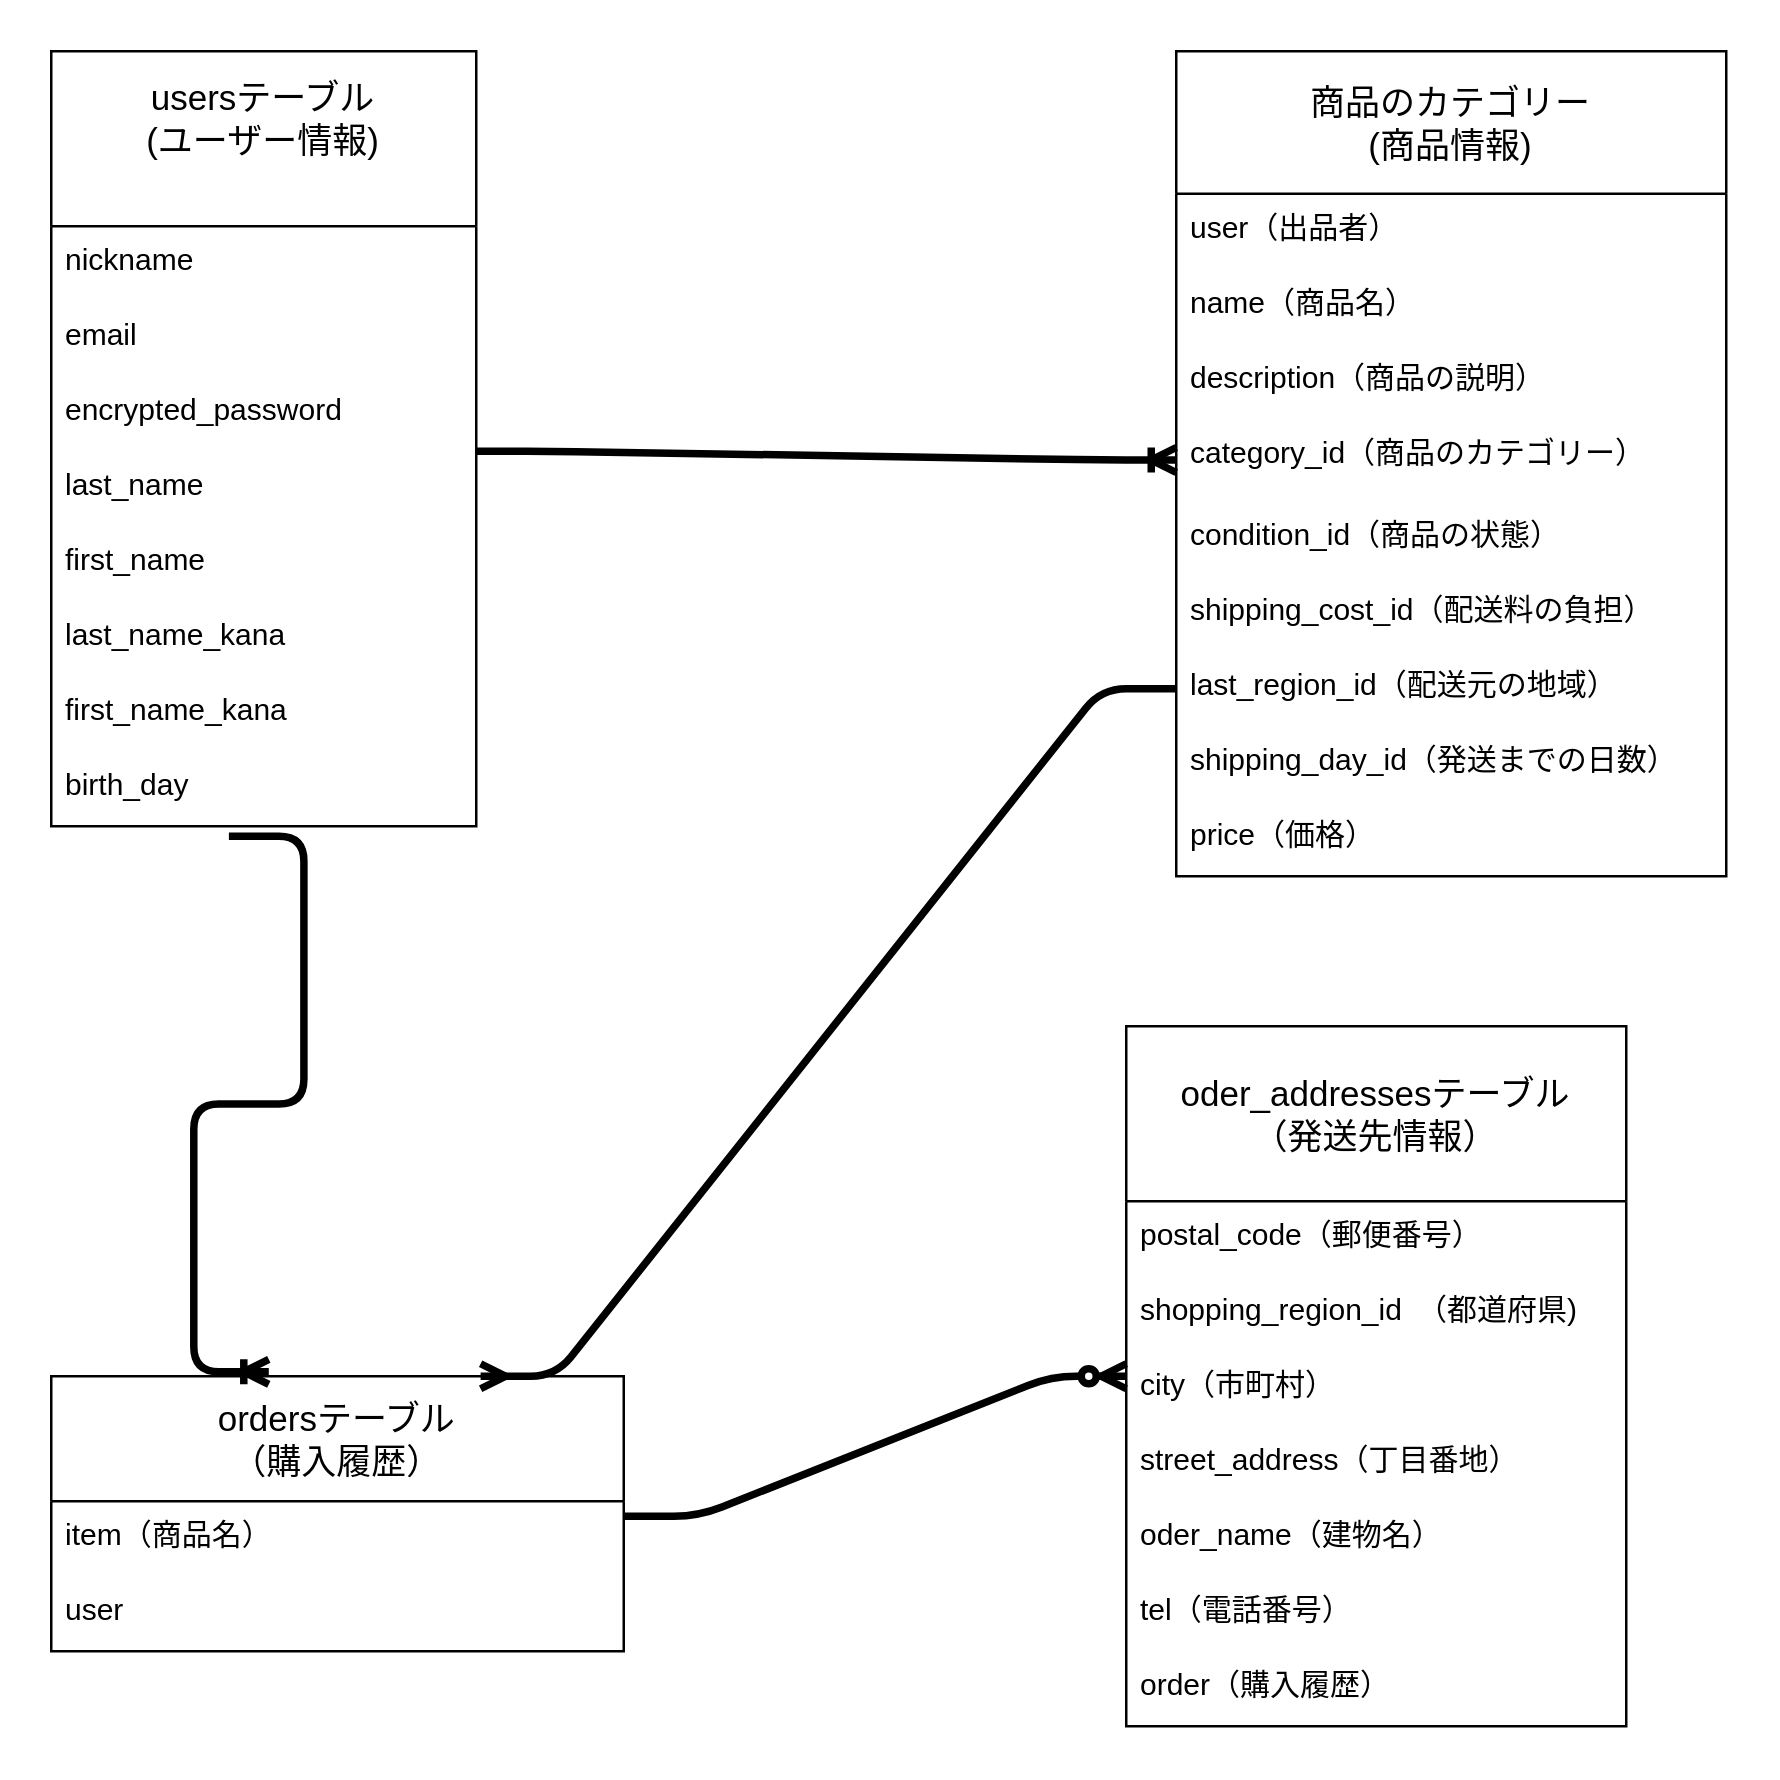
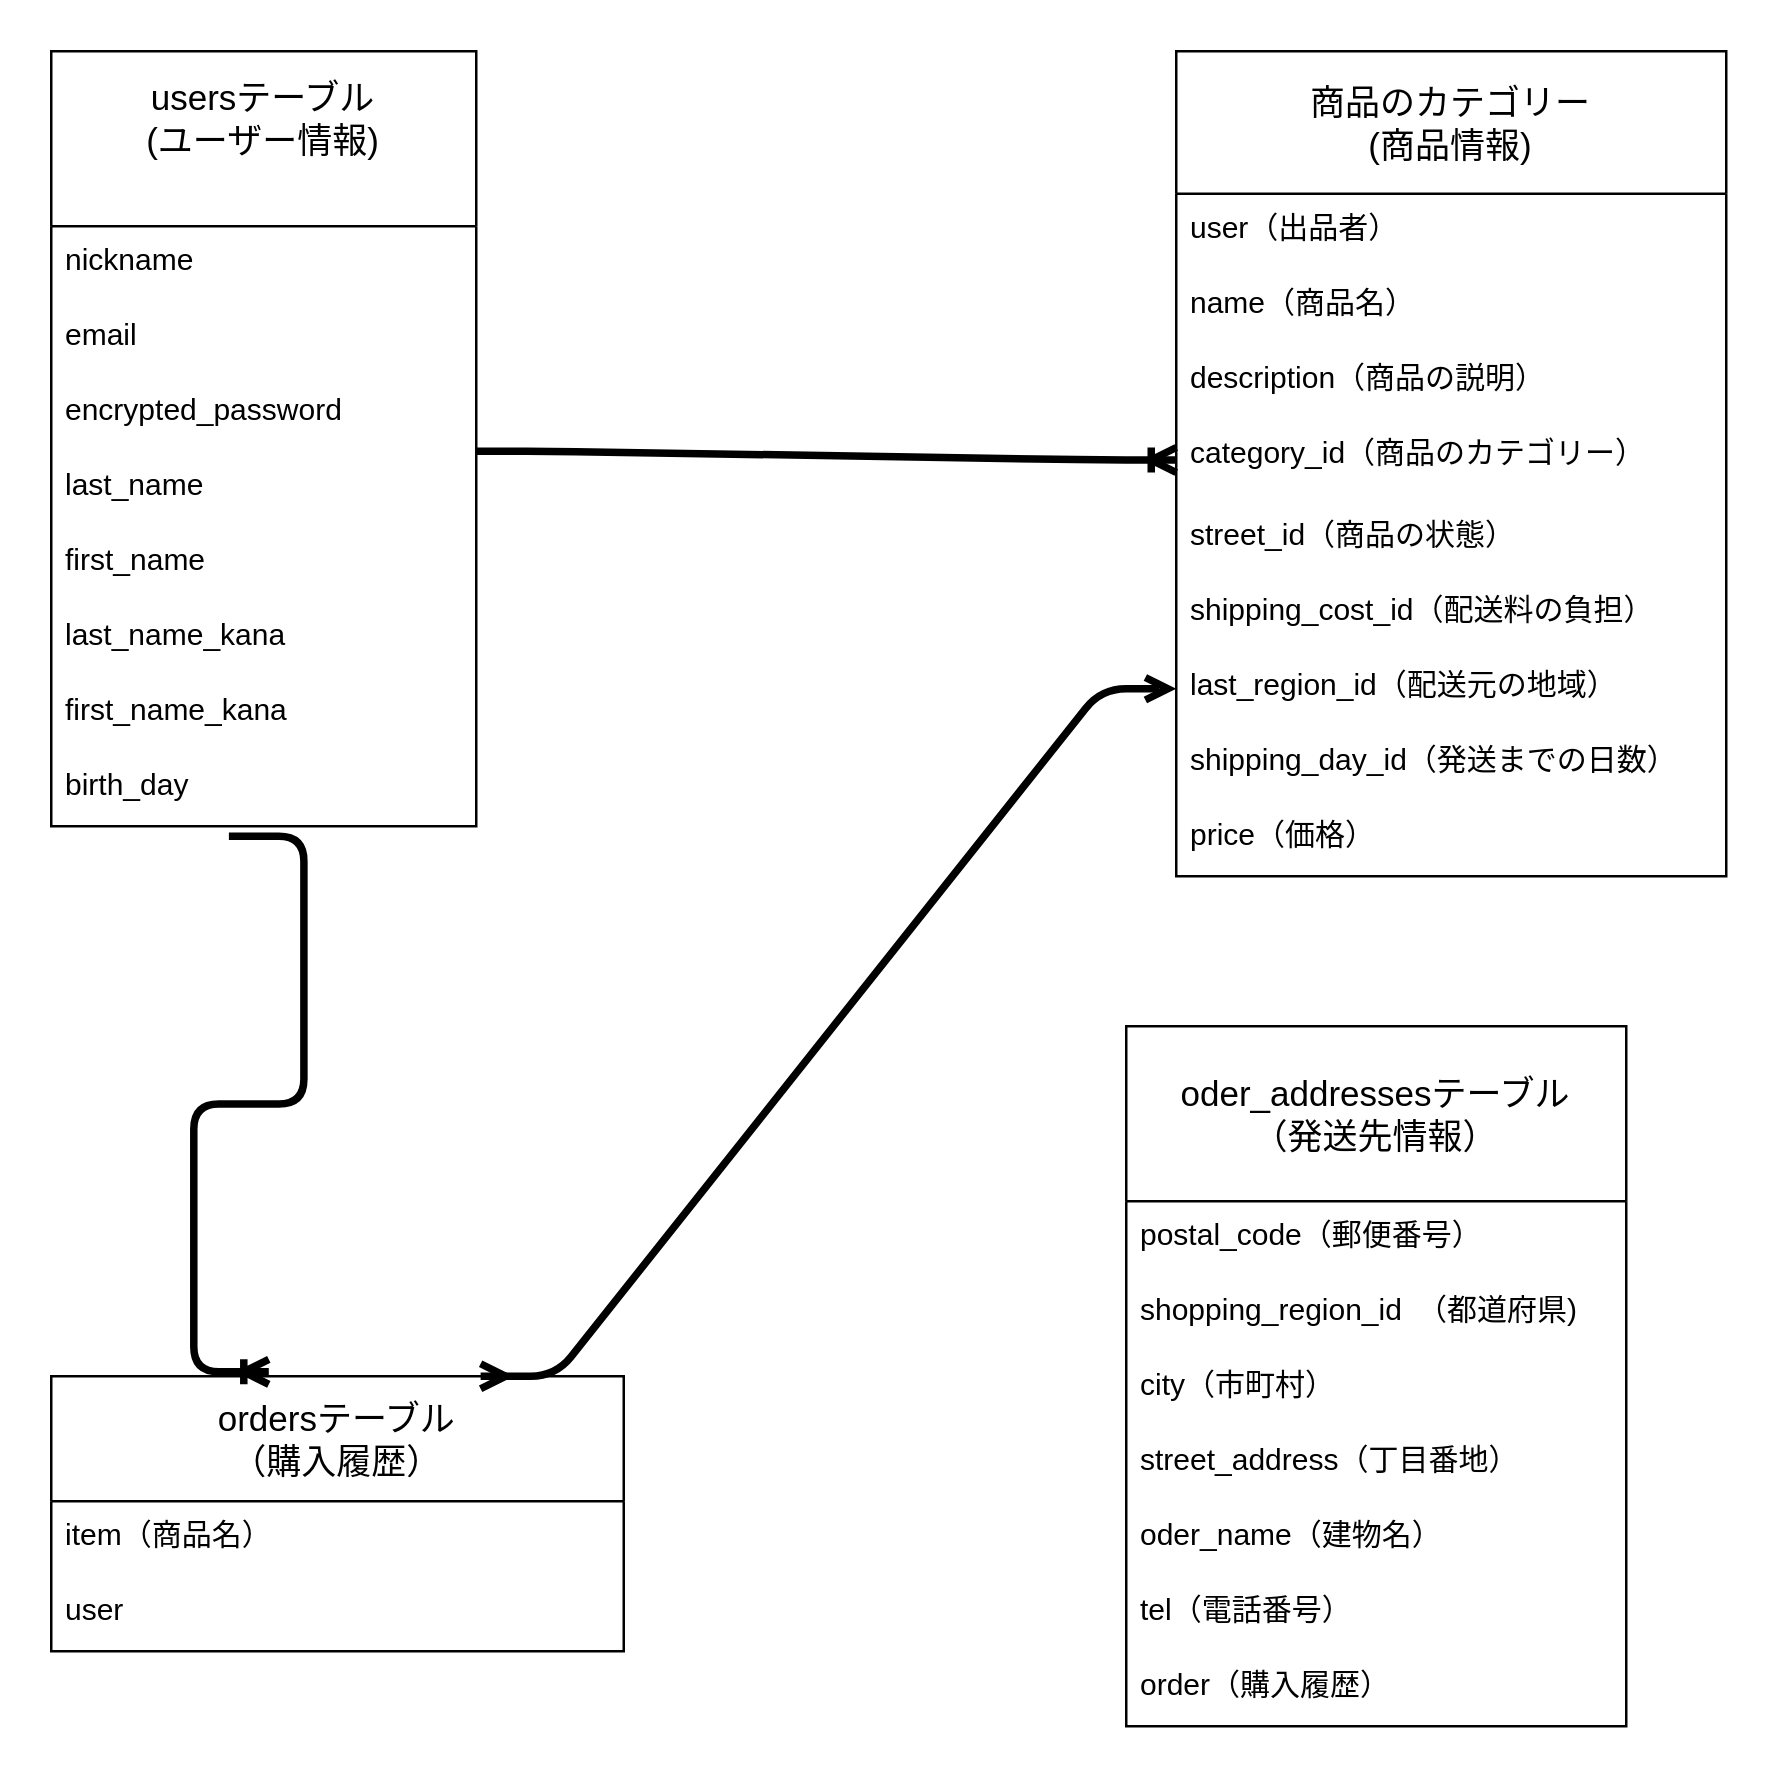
  <mxCell id="0" />
  <mxCell id="1" parent="0" />
  <mxCell id="2" style="edgeStyle=none;html=1;" parent="1" source="3" edge="1"><mxGeometry relative="1" as="geometry"><mxPoint x="100" y="20" as="targetPoint" /></mxGeometry></mxCell>
  <mxCell id="3" value="usersテーブル&#10;(ユーザー情報)&#10;" style="swimlane;fontStyle=0;childLayout=stackLayout;horizontal=1;startSize=70;horizontalStack=0;resizeParent=1;resizeParentMax=0;resizeLast=0;collapsible=1;marginBottom=0;align=center;fontSize=14;" parent="1" vertex="1"><mxGeometry x="20" y="20" width="170" height="310" as="geometry" /></mxCell>
  <mxCell id="4" value="nickname" style="text;strokeColor=none;fillColor=none;spacingLeft=4;spacingRight=4;overflow=hidden;rotatable=0;points=[[0,0.5],[1,0.5]];portConstraint=eastwest;fontSize=12;" parent="3" vertex="1"><mxGeometry y="70" width="170" height="30" as="geometry" /></mxCell>
  <mxCell id="5" value="email" style="text;strokeColor=none;fillColor=none;spacingLeft=4;spacingRight=4;overflow=hidden;rotatable=0;points=[[0,0.5],[1,0.5]];portConstraint=eastwest;fontSize=12;" parent="3" vertex="1"><mxGeometry y="100" width="170" height="30" as="geometry" /></mxCell>
  <mxCell id="6" value="encrypted_password" style="text;strokeColor=none;fillColor=none;spacingLeft=4;spacingRight=4;overflow=hidden;rotatable=0;points=[[0,0.5],[1,0.5]];portConstraint=eastwest;fontSize=12;" parent="3" vertex="1"><mxGeometry y="130" width="170" height="30" as="geometry" /></mxCell>
  <mxCell id="7" value="last_name" style="text;strokeColor=none;fillColor=none;spacingLeft=4;spacingRight=4;overflow=hidden;rotatable=0;points=[[0,0.5],[1,0.5]];portConstraint=eastwest;fontSize=12;" parent="3" vertex="1"><mxGeometry y="160" width="170" height="30" as="geometry" /></mxCell>
  <mxCell id="8" value="first_name" style="text;strokeColor=none;fillColor=none;spacingLeft=4;spacingRight=4;overflow=hidden;rotatable=0;points=[[0,0.5],[1,0.5]];portConstraint=eastwest;fontSize=12;" parent="3" vertex="1"><mxGeometry y="190" width="170" height="30" as="geometry" /></mxCell>
  <mxCell id="9" value="last_name_kana" style="text;strokeColor=none;fillColor=none;spacingLeft=4;spacingRight=4;overflow=hidden;rotatable=0;points=[[0,0.5],[1,0.5]];portConstraint=eastwest;fontSize=12;" parent="3" vertex="1"><mxGeometry y="220" width="170" height="30" as="geometry" /></mxCell>
  <mxCell id="10" value="first_name_kana" style="text;strokeColor=none;fillColor=none;spacingLeft=4;spacingRight=4;overflow=hidden;rotatable=0;points=[[0,0.5],[1,0.5]];portConstraint=eastwest;fontSize=12;" parent="3" vertex="1"><mxGeometry y="250" width="170" height="30" as="geometry" /></mxCell>
  <mxCell id="11" value="birth_day" style="text;strokeColor=none;fillColor=none;spacingLeft=4;spacingRight=4;overflow=hidden;rotatable=0;points=[[0,0.5],[1,0.5]];portConstraint=eastwest;fontSize=12;" parent="3" vertex="1"><mxGeometry y="280" width="170" height="30" as="geometry" /></mxCell>
  <mxCell id="12" value="商品のカテゴリー&#10;(商品情報)" style="swimlane;fontStyle=0;childLayout=stackLayout;horizontal=1;startSize=57;horizontalStack=0;resizeParent=1;resizeParentMax=0;resizeLast=0;collapsible=1;marginBottom=0;align=center;fontSize=14;" parent="1" vertex="1"><mxGeometry x="470" y="20" width="220" height="330" as="geometry" /></mxCell>
  <mxCell id="13" value="user（出品者）" style="text;strokeColor=none;fillColor=none;spacingLeft=4;spacingRight=4;overflow=hidden;rotatable=0;points=[[0,0.5],[1,0.5]];portConstraint=eastwest;fontSize=12;" parent="12" vertex="1"><mxGeometry y="57" width="220" height="30" as="geometry" /></mxCell>
  <mxCell id="14" value="name（商品名）" style="text;strokeColor=none;fillColor=none;spacingLeft=4;spacingRight=4;overflow=hidden;rotatable=0;points=[[0,0.5],[1,0.5]];portConstraint=eastwest;fontSize=12;" parent="12" vertex="1"><mxGeometry y="87" width="220" height="30" as="geometry" /></mxCell>
  <mxCell id="15" value="description（商品の説明）" style="text;strokeColor=none;fillColor=none;spacingLeft=4;spacingRight=4;overflow=hidden;rotatable=0;points=[[0,0.5],[1,0.5]];portConstraint=eastwest;fontSize=12;" parent="12" vertex="1"><mxGeometry y="117" width="220" height="30" as="geometry" /></mxCell>
  <mxCell id="16" value="category_id（商品のカテゴリー）" style="text;strokeColor=none;fillColor=none;spacingLeft=4;spacingRight=4;overflow=hidden;rotatable=0;points=[[0,0.5],[1,0.5]];portConstraint=eastwest;fontSize=12;" parent="12" vertex="1"><mxGeometry y="147" width="220" height="33" as="geometry" /></mxCell>
- <mxCell id="17" value="condition_id（商品の状態）" style="text;strokeColor=none;fillColor=none;spacingLeft=4;spacingRight=4;overflow=hidden;rotatable=0;points=[[0,0.5],[1,0.5]];portConstraint=eastwest;fontSize=12;" parent="12" vertex="1"><mxGeometry y="180" width="220" height="30" as="geometry" /></mxCell>
+ <mxCell id="17" value="street_id（商品の状態）" style="text;strokeColor=none;fillColor=none;spacingLeft=4;spacingRight=4;overflow=hidden;rotatable=0;points=[[0,0.5],[1,0.5]];portConstraint=eastwest;fontSize=12;" parent="12" vertex="1"><mxGeometry y="180" width="220" height="30" as="geometry" /></mxCell>
  <mxCell id="18" value="shipping_cost_id（配送料の負担）" style="text;strokeColor=none;fillColor=none;spacingLeft=4;spacingRight=4;overflow=hidden;rotatable=0;points=[[0,0.5],[1,0.5]];portConstraint=eastwest;fontSize=12;" parent="12" vertex="1"><mxGeometry y="210" width="220" height="30" as="geometry" /></mxCell>
  <mxCell id="19" value="last_region_id（配送元の地域）" style="text;strokeColor=none;fillColor=none;spacingLeft=4;spacingRight=4;overflow=hidden;rotatable=0;points=[[0,0.5],[1,0.5]];portConstraint=eastwest;fontSize=12;" parent="12" vertex="1"><mxGeometry y="240" width="220" height="30" as="geometry" /></mxCell>
  <mxCell id="20" value="shipping_day_id（発送までの日数）" style="text;strokeColor=none;fillColor=none;spacingLeft=4;spacingRight=4;overflow=hidden;rotatable=0;points=[[0,0.5],[1,0.5]];portConstraint=eastwest;fontSize=12;" parent="12" vertex="1"><mxGeometry y="270" width="220" height="30" as="geometry" /></mxCell>
  <mxCell id="21" value="price（価格）" style="text;strokeColor=none;fillColor=none;spacingLeft=4;spacingRight=4;overflow=hidden;rotatable=0;points=[[0,0.5],[1,0.5]];portConstraint=eastwest;fontSize=12;" parent="12" vertex="1"><mxGeometry y="300" width="220" height="30" as="geometry" /></mxCell>
  <mxCell id="22" value="ordersテーブル&#10;（購入履歴）" style="swimlane;fontStyle=0;childLayout=stackLayout;horizontal=1;startSize=50;horizontalStack=0;resizeParent=1;resizeParentMax=0;resizeLast=0;collapsible=1;marginBottom=0;align=center;fontSize=14;" parent="1" vertex="1"><mxGeometry x="20" y="550" width="229" height="110" as="geometry" /></mxCell>
  <mxCell id="23" value="item（商品名）" style="text;strokeColor=none;fillColor=none;spacingLeft=4;spacingRight=4;overflow=hidden;rotatable=0;points=[[0,0.5],[1,0.5]];portConstraint=eastwest;fontSize=12;" parent="22" vertex="1"><mxGeometry y="50" width="229" height="30" as="geometry" /></mxCell>
  <mxCell id="24" value="user" style="text;strokeColor=none;fillColor=none;spacingLeft=4;spacingRight=4;overflow=hidden;rotatable=0;points=[[0,0.5],[1,0.5]];portConstraint=eastwest;fontSize=12;" parent="22" vertex="1"><mxGeometry y="80" width="229" height="30" as="geometry" /></mxCell>
  <mxCell id="25" value="oder_addressesテーブル&#10;（発送先情報）" style="swimlane;fontStyle=0;childLayout=stackLayout;horizontal=1;startSize=70;horizontalStack=0;resizeParent=1;resizeParentMax=0;resizeLast=0;collapsible=1;marginBottom=0;align=center;fontSize=14;" parent="1" vertex="1"><mxGeometry x="450" y="410" width="200" height="280" as="geometry" /></mxCell>
  <mxCell id="26" value="postal_code（郵便番号）" style="text;strokeColor=none;fillColor=none;spacingLeft=4;spacingRight=4;overflow=hidden;rotatable=0;points=[[0,0.5],[1,0.5]];portConstraint=eastwest;fontSize=12;" parent="25" vertex="1"><mxGeometry y="70" width="200" height="30" as="geometry" /></mxCell>
  <mxCell id="27" value="shopping_region_id　（都道府県)" style="text;strokeColor=none;fillColor=none;spacingLeft=4;spacingRight=4;overflow=hidden;rotatable=0;points=[[0,0.5],[1,0.5]];portConstraint=eastwest;fontSize=12;" parent="25" vertex="1"><mxGeometry y="100" width="200" height="30" as="geometry" /></mxCell>
  <mxCell id="28" value="city（市町村）" style="text;strokeColor=none;fillColor=none;spacingLeft=4;spacingRight=4;overflow=hidden;rotatable=0;points=[[0,0.5],[1,0.5]];portConstraint=eastwest;fontSize=12;" parent="25" vertex="1"><mxGeometry y="130" width="200" height="30" as="geometry" /></mxCell>
  <mxCell id="29" value="street_address（丁目番地）" style="text;strokeColor=none;fillColor=none;spacingLeft=4;spacingRight=4;overflow=hidden;rotatable=0;points=[[0,0.5],[1,0.5]];portConstraint=eastwest;fontSize=12;" parent="25" vertex="1"><mxGeometry y="160" width="200" height="30" as="geometry" /></mxCell>
  <mxCell id="30" value="oder_name（建物名）" style="text;strokeColor=none;fillColor=none;spacingLeft=4;spacingRight=4;overflow=hidden;rotatable=0;points=[[0,0.5],[1,0.5]];portConstraint=eastwest;fontSize=12;" parent="25" vertex="1"><mxGeometry y="190" width="200" height="30" as="geometry" /></mxCell>
  <mxCell id="31" value="tel（電話番号）" style="text;strokeColor=none;fillColor=none;spacingLeft=4;spacingRight=4;overflow=hidden;rotatable=0;points=[[0,0.5],[1,0.5]];portConstraint=eastwest;fontSize=12;" parent="25" vertex="1"><mxGeometry y="220" width="200" height="30" as="geometry" /></mxCell>
  <mxCell id="32" value="order（購入履歴）" style="text;strokeColor=none;fillColor=none;spacingLeft=4;spacingRight=4;overflow=hidden;rotatable=0;points=[[0,0.5],[1,0.5]];portConstraint=eastwest;fontSize=12;" parent="25" vertex="1"><mxGeometry y="250" width="200" height="30" as="geometry" /></mxCell>
  <mxCell id="33" value="" style="edgeStyle=entityRelationEdgeStyle;fontSize=12;html=1;endArrow=ERoneToMany;exitX=1;exitY=0;exitDx=0;exitDy=0;exitPerimeter=0;strokeWidth=3;entryX=0;entryY=0.5;entryDx=0;entryDy=0;" parent="1" source="7" target="16" edge="1"><mxGeometry width="100" height="100" relative="1" as="geometry"><mxPoint x="230" y="260" as="sourcePoint" /><mxPoint x="460" y="210" as="targetPoint" /></mxGeometry></mxCell>
- <mxCell id="34" value="" style="edgeStyle=entityRelationEdgeStyle;fontSize=12;html=1;endArrow=none;strokeWidth=3;startArrow=ERmany;startFill=0;endFill=0;exitX=0.75;exitY=0;exitDx=0;exitDy=0;entryX=0;entryY=0.5;entryDx=0;entryDy=0;" parent="1" source="22" target="19" edge="1"><mxGeometry width="100" height="100" relative="1" as="geometry"><mxPoint x="190" y="540" as="sourcePoint" /><mxPoint x="460" y="330" as="targetPoint" /></mxGeometry></mxCell>
+ <mxCell id="34" value="" style="edgeStyle=entityRelationEdgeStyle;fontSize=12;html=1;endArrow=open;strokeWidth=3;startArrow=ERmany;startFill=0;endFill=0;exitX=0.75;exitY=0;exitDx=0;exitDy=0;entryX=0;entryY=0.5;entryDx=0;entryDy=0;" parent="1" source="22" target="19" edge="1"><mxGeometry width="100" height="100" relative="1" as="geometry"><mxPoint x="190" y="540" as="sourcePoint" /><mxPoint x="460" y="330" as="targetPoint" /></mxGeometry></mxCell>
  <mxCell id="35" value="" style="edgeStyle=entityRelationEdgeStyle;fontSize=12;html=1;endArrow=ERoneToMany;exitX=0.418;exitY=1.133;exitDx=0;exitDy=0;exitPerimeter=0;strokeWidth=3;entryX=0.38;entryY=-0.016;entryDx=0;entryDy=0;entryPerimeter=0;" parent="1" source="11" target="22" edge="1"><mxGeometry width="100" height="100" relative="1" as="geometry"><mxPoint x="90" y="370" as="sourcePoint" /><mxPoint x="110" y="510" as="targetPoint" /></mxGeometry></mxCell>
- <mxCell id="36" value="" style="edgeStyle=entityRelationEdgeStyle;fontSize=12;html=1;endArrow=ERzeroToMany;endFill=1;exitX=1;exitY=0.2;exitDx=0;exitDy=0;exitPerimeter=0;strokeWidth=3;" parent="1" source="23" target="25" edge="1"><mxGeometry width="100" height="100" relative="1" as="geometry"><mxPoint x="260" y="610" as="sourcePoint" /><mxPoint x="440" y="450" as="targetPoint" /></mxGeometry></mxCell>
